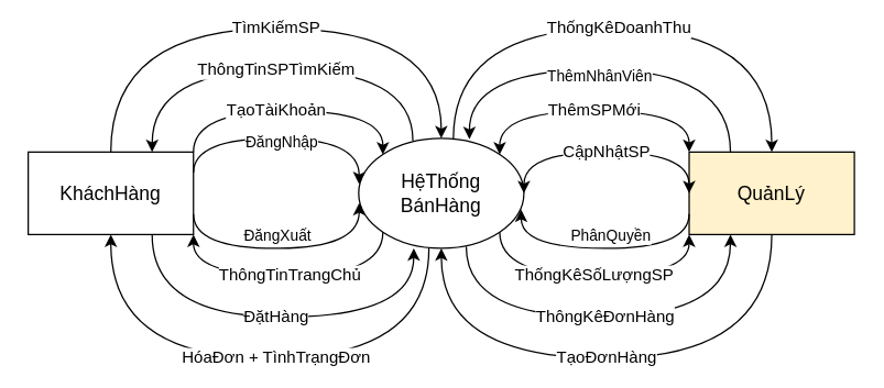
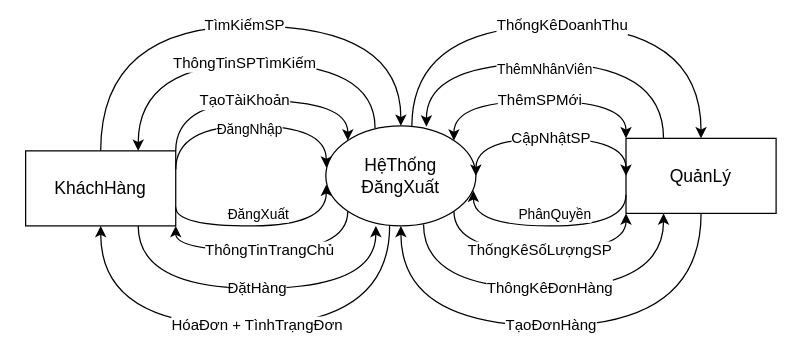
  <mxCell id="0" />
  <mxCell id="1" parent="0" />
- <mxCell id="2" value="&lt;font style=&quot;font-size: 14px;&quot;&gt;KháchHàng&lt;/font&gt;" style="rounded=0;whiteSpace=wrap;html=1;" vertex="1" parent="1"><mxGeometry x="20" y="110" width="120" height="60" as="geometry" /></mxCell>
- <mxCell id="3" value="&lt;font style=&quot;font-size: 14px;&quot;&gt;HệThống&lt;br&gt;BánHàng&lt;/font&gt;" style="ellipse;whiteSpace=wrap;html=1;" vertex="1" parent="1"><mxGeometry x="260" y="100" width="120" height="80" as="geometry" /></mxCell>
- <mxCell id="4" value="&lt;font style=&quot;font-size: 14px;&quot;&gt;QuảnLý&lt;/font&gt;" style="rounded=0;whiteSpace=wrap;html=1;fillColor=#fff2cc;" vertex="1" parent="1"><mxGeometry x="500" y="110" width="120" height="60" as="geometry" /></mxCell>
+ <mxCell id="2" value="&lt;font style=&quot;font-size: 14px;&quot;&gt;KháchHàng&lt;/font&gt;" style="rounded=0;whiteSpace=wrap;html=1;" vertex="1" parent="1"><mxGeometry x="20" y="120" width="120" height="60" as="geometry" /></mxCell>
+ <mxCell id="3" value="&lt;font style=&quot;font-size: 14px;&quot;&gt;HệThống&lt;br&gt;ĐăngXuất&lt;/font&gt;" style="ellipse;whiteSpace=wrap;html=1;" vertex="1" parent="1"><mxGeometry x="260" y="100" width="120" height="80" as="geometry" /></mxCell>
+ <mxCell id="4" value="&lt;font style=&quot;font-size: 14px;&quot;&gt;QuảnLý&lt;/font&gt;" style="rounded=0;whiteSpace=wrap;html=1;" vertex="1" parent="1"><mxGeometry x="500" y="110" width="120" height="60" as="geometry" /></mxCell>
  <mxCell id="5" value="&lt;font style=&quot;font-size: 12px;&quot;&gt;TìmKiếmSP&lt;/font&gt;" style="endArrow=classic;html=1;rounded=0;curved=1;entryX=0.5;entryY=0;entryDx=0;entryDy=0;exitX=0.5;exitY=0;exitDx=0;exitDy=0;edgeStyle=orthogonalEdgeStyle;" edge="1" parent="1" source="2" target="3"><mxGeometry x="0.024" width="50" height="50" relative="1" as="geometry"><mxPoint x="240" y="200" as="sourcePoint" /><mxPoint x="290" y="150" as="targetPoint" /><Array as="points"><mxPoint x="80" y="20" /><mxPoint x="320" y="20" /></Array><mxPoint as="offset" /></mxGeometry></mxCell>
  <mxCell id="6" value="&lt;font style=&quot;font-size: 12px;&quot;&gt;ThôngTinSPTìmKiếm&lt;/font&gt;" style="endArrow=classic;html=1;rounded=0;curved=1;entryX=0.75;entryY=0;entryDx=0;entryDy=0;exitX=0.328;exitY=0.022;exitDx=0;exitDy=0;exitPerimeter=0;edgeStyle=orthogonalEdgeStyle;" edge="1" parent="1" source="3" target="2"><mxGeometry width="50" height="50" relative="1" as="geometry"><mxPoint x="240" y="200" as="sourcePoint" /><mxPoint x="290" y="150" as="targetPoint" /><Array as="points"><mxPoint x="299" y="50" /><mxPoint x="110" y="50" /></Array></mxGeometry></mxCell>
  <mxCell id="7" value="&lt;span style=&quot;font-size: 12px;&quot;&gt;TạoTàiKhoản&lt;/span&gt;" style="endArrow=classic;html=1;rounded=0;curved=1;exitX=1;exitY=0;exitDx=0;exitDy=0;entryX=0;entryY=0;entryDx=0;entryDy=0;edgeStyle=orthogonalEdgeStyle;" edge="1" parent="1" source="2" target="3"><mxGeometry x="-0.097" width="50" height="50" relative="1" as="geometry"><mxPoint x="240" y="200" as="sourcePoint" /><mxPoint x="290" y="150" as="targetPoint" /><Array as="points"><mxPoint x="140" y="80" /><mxPoint x="278" y="80" /></Array><mxPoint as="offset" /></mxGeometry></mxCell>
  <mxCell id="8" value="&lt;font style=&quot;font-size: 12px;&quot;&gt;ThôngTinTrangChủ&lt;/font&gt;" style="endArrow=classic;html=1;rounded=0;curved=1;exitX=0;exitY=1;exitDx=0;exitDy=0;entryX=1;entryY=1;entryDx=0;entryDy=0;edgeStyle=orthogonalEdgeStyle;" edge="1" parent="1" source="3" target="2"><mxGeometry x="-0.004" width="50" height="50" relative="1" as="geometry"><mxPoint x="224" y="260" as="sourcePoint" /><mxPoint x="274" y="210" as="targetPoint" /><Array as="points"><mxPoint x="278" y="200" /><mxPoint x="140" y="200" /></Array><mxPoint as="offset" /></mxGeometry></mxCell>
  <mxCell id="9" value="&lt;font style=&quot;font-size: 12px;&quot;&gt;ĐặtHàng&lt;/font&gt;" style="endArrow=classic;html=1;rounded=0;curved=1;exitX=0.75;exitY=1;exitDx=0;exitDy=0;edgeStyle=orthogonalEdgeStyle;" edge="1" parent="1" source="2"><mxGeometry width="50" height="50" relative="1" as="geometry"><mxPoint x="240" y="200" as="sourcePoint" /><mxPoint x="300" y="180" as="targetPoint" /><Array as="points"><mxPoint x="110" y="230" /><mxPoint x="300" y="230" /></Array></mxGeometry></mxCell>
  <mxCell id="10" value="&lt;font style=&quot;font-size: 12px;&quot;&gt;HóaĐơn + TìnhTrạngĐơn&lt;/font&gt;" style="endArrow=classic;html=1;rounded=0;curved=1;entryX=0.5;entryY=1;entryDx=0;entryDy=0;edgeStyle=orthogonalEdgeStyle;" edge="1" parent="1" target="2"><mxGeometry x="-0.047" width="50" height="50" relative="1" as="geometry"><mxPoint x="311" y="180" as="sourcePoint" /><mxPoint x="290" y="150" as="targetPoint" /><Array as="points"><mxPoint x="311" y="260" /><mxPoint x="80" y="260" /></Array><mxPoint as="offset" /></mxGeometry></mxCell>
  <mxCell id="11" value="&lt;font style=&quot;font-size: 12px;&quot;&gt;ThốngKêDoanhThu&lt;/font&gt;" style="endArrow=classic;html=1;rounded=0;curved=1;exitX=0.573;exitY=0.007;exitDx=0;exitDy=0;entryX=0.5;entryY=0;entryDx=0;entryDy=0;edgeStyle=orthogonalEdgeStyle;exitPerimeter=0;" edge="1" parent="1" source="3" target="4"><mxGeometry width="50" height="50" relative="1" as="geometry"><mxPoint x="240" y="200" as="sourcePoint" /><mxPoint x="510" y="100" as="targetPoint" /><Array as="points"><mxPoint x="329" y="20" /><mxPoint x="560" y="20" /></Array></mxGeometry></mxCell>
  <mxCell id="12" value="&lt;font style=&quot;font-size: 12px;&quot;&gt;ThêmSPMới&lt;/font&gt;" style="endArrow=classic;startArrow=classic;html=1;rounded=0;curved=1;exitX=1;exitY=0;exitDx=0;exitDy=0;entryX=0;entryY=0;entryDx=0;entryDy=0;edgeStyle=orthogonalEdgeStyle;" edge="1" parent="1" source="3" target="4"><mxGeometry x="0.004" width="50" height="50" relative="1" as="geometry"><mxPoint x="370" y="200" as="sourcePoint" /><mxPoint x="420" y="150" as="targetPoint" /><Array as="points"><mxPoint x="362" y="80" /><mxPoint x="500" y="80" /></Array><mxPoint as="offset" /></mxGeometry></mxCell>
  <mxCell id="13" value="&lt;font style=&quot;font-size: 12px;&quot;&gt;CậpNhậtSP&lt;/font&gt;" style="endArrow=classic;startArrow=classic;html=1;rounded=0;curved=1;entryX=0;entryY=0.5;entryDx=0;entryDy=0;exitX=1;exitY=0.5;exitDx=0;exitDy=0;edgeStyle=orthogonalEdgeStyle;" edge="1" parent="1" source="3" target="4"><mxGeometry width="50" height="50" relative="1" as="geometry"><mxPoint x="380" y="120" as="sourcePoint" /><mxPoint x="500" y="120" as="targetPoint" /><Array as="points"><mxPoint x="380" y="110" /><mxPoint x="500" y="110" /></Array><mxPoint as="offset" /></mxGeometry></mxCell>
  <mxCell id="14" value="&lt;font style=&quot;font-size: 12px;&quot;&gt;ThốngKêSốLượngSP&lt;/font&gt;" style="endArrow=classic;html=1;rounded=0;curved=1;exitX=1;exitY=1;exitDx=0;exitDy=0;entryX=0;entryY=1;entryDx=0;entryDy=0;edgeStyle=orthogonalEdgeStyle;" edge="1" parent="1" source="3" target="4"><mxGeometry x="0.003" width="50" height="50" relative="1" as="geometry"><mxPoint x="370" y="200" as="sourcePoint" /><mxPoint x="420" y="150" as="targetPoint" /><Array as="points"><mxPoint x="362" y="200" /><mxPoint x="500" y="200" /></Array><mxPoint as="offset" /></mxGeometry></mxCell>
  <mxCell id="15" value="&lt;font style=&quot;font-size: 12px;&quot;&gt;ThôngKêĐơnHàng&lt;/font&gt;" style="endArrow=classic;html=1;rounded=0;curved=1;entryX=0.25;entryY=1;entryDx=0;entryDy=0;exitX=0.651;exitY=0.985;exitDx=0;exitDy=0;exitPerimeter=0;edgeStyle=orthogonalEdgeStyle;" edge="1" parent="1" source="3" target="4"><mxGeometry x="0.003" width="50" height="50" relative="1" as="geometry"><mxPoint x="340" y="200" as="sourcePoint" /><mxPoint x="480" y="260" as="targetPoint" /><Array as="points"><mxPoint x="338" y="230" /><mxPoint x="530" y="230" /></Array><mxPoint as="offset" /></mxGeometry></mxCell>
  <mxCell id="16" value="&lt;font style=&quot;font-size: 12px;&quot;&gt;&lt;span style=&quot;color: rgb(0, 0, 0); font-family: Helvetica; font-style: normal; font-variant-ligatures: normal; font-variant-caps: normal; font-weight: 400; letter-spacing: normal; orphans: 2; text-align: center; text-indent: 0px; text-transform: none; widows: 2; word-spacing: 0px; -webkit-text-stroke-width: 0px; background-color: rgb(255, 255, 255); text-decoration-thickness: initial; text-decoration-style: initial; text-decoration-color: initial; float: none; display: inline !important;&quot;&gt;TạoĐơnHàng&lt;/span&gt;&lt;br&gt;&lt;/font&gt;" style="endArrow=classic;html=1;rounded=0;curved=1;exitX=0.5;exitY=1;exitDx=0;exitDy=0;entryX=0.5;entryY=1;entryDx=0;entryDy=0;edgeStyle=orthogonalEdgeStyle;" edge="1" parent="1"><mxGeometry x="0.024" width="50" height="50" relative="1" as="geometry"><mxPoint x="560" y="170" as="sourcePoint" /><mxPoint x="320" y="180" as="targetPoint" /><Array as="points"><mxPoint x="560" y="260" /><mxPoint x="320" y="260" /></Array><mxPoint as="offset" /></mxGeometry></mxCell>
  <mxCell id="17" value="" style="curved=1;endArrow=classic;html=1;rounded=0;edgeStyle=orthogonalEdgeStyle;exitX=0;exitY=0.75;exitDx=0;exitDy=0;entryX=0.983;entryY=0.648;entryDx=0;entryDy=0;entryPerimeter=0;" edge="1" parent="1" source="4" target="3"><mxGeometry width="50" height="50" relative="1" as="geometry"><mxPoint x="295" y="280" as="sourcePoint" /><mxPoint x="345" y="230" as="targetPoint" /><Array as="points"><mxPoint x="500" y="180" /><mxPoint x="378" y="180" /></Array></mxGeometry></mxCell>
  <mxCell id="18" value="PhânQuyền" style="edgeLabel;html=1;align=center;verticalAlign=middle;resizable=0;points=[];" connectable="0" vertex="1" parent="17"><mxGeometry x="-0.052" y="1" relative="1" as="geometry"><mxPoint y="-11" as="offset" /></mxGeometry></mxCell>
  <mxCell id="19" value="" style="curved=1;endArrow=classic;html=1;rounded=0;edgeStyle=orthogonalEdgeStyle;exitX=1;exitY=0.75;exitDx=0;exitDy=0;entryX=0.003;entryY=0.588;entryDx=0;entryDy=0;entryPerimeter=0;" edge="1" parent="1" source="2" target="3"><mxGeometry width="50" height="50" relative="1" as="geometry"><mxPoint x="230" y="260" as="sourcePoint" /><mxPoint x="280" y="210" as="targetPoint" /><Array as="points"><mxPoint x="140" y="180" /><mxPoint x="260" y="180" /></Array></mxGeometry></mxCell>
  <mxCell id="20" value="ĐăngXuất" style="edgeLabel;html=1;align=center;verticalAlign=middle;resizable=0;points=[];" vertex="1" connectable="0" parent="19"><mxGeometry x="-0.047" y="-1" relative="1" as="geometry"><mxPoint y="-11" as="offset" /></mxGeometry></mxCell>
  <mxCell id="21" value="" style="curved=1;endArrow=classic;html=1;rounded=0;edgeStyle=orthogonalEdgeStyle;exitX=1;exitY=0.25;exitDx=0;exitDy=0;entryX=0.003;entryY=0.417;entryDx=0;entryDy=0;entryPerimeter=0;" edge="1" parent="1" source="2" target="3"><mxGeometry width="50" height="50" relative="1" as="geometry"><mxPoint x="230" y="260" as="sourcePoint" /><mxPoint x="280" y="210" as="targetPoint" /><Array as="points"><mxPoint x="140" y="100" /><mxPoint x="260" y="100" /></Array></mxGeometry></mxCell>
  <mxCell id="22" value="ĐăngNhập" style="edgeLabel;html=1;align=center;verticalAlign=middle;resizable=0;points=[];" vertex="1" connectable="0" parent="21"><mxGeometry x="-0.015" y="-2" relative="1" as="geometry"><mxPoint as="offset" /></mxGeometry></mxCell>
  <mxCell id="23" value="" style="curved=1;endArrow=classic;html=1;rounded=0;edgeStyle=orthogonalEdgeStyle;entryX=0.67;entryY=0.008;entryDx=0;entryDy=0;entryPerimeter=0;exitX=0.25;exitY=0;exitDx=0;exitDy=0;" edge="1" parent="1" source="4" target="3"><mxGeometry width="50" height="50" relative="1" as="geometry"><mxPoint x="420" y="70" as="sourcePoint" /><mxPoint x="470" y="20" as="targetPoint" /><Array as="points"><mxPoint x="530" y="50" /><mxPoint x="340" y="50" /></Array></mxGeometry></mxCell>
  <mxCell id="24" value="ThêmNhânViên" style="edgeLabel;html=1;align=center;verticalAlign=middle;resizable=0;points=[];" connectable="0" vertex="1" parent="23"><mxGeometry x="0.039" y="4" relative="1" as="geometry"><mxPoint as="offset" /></mxGeometry></mxCell>
